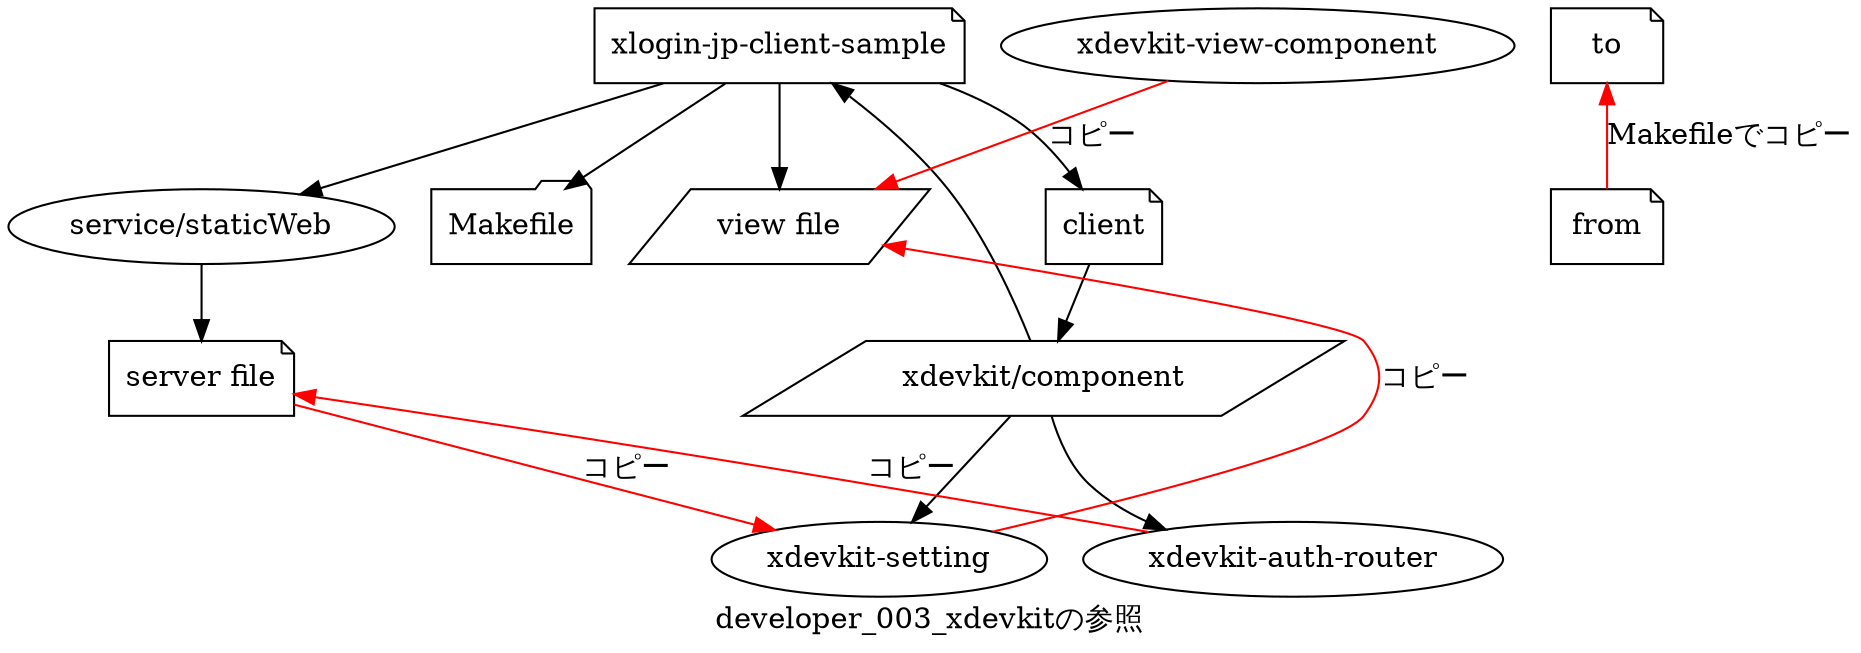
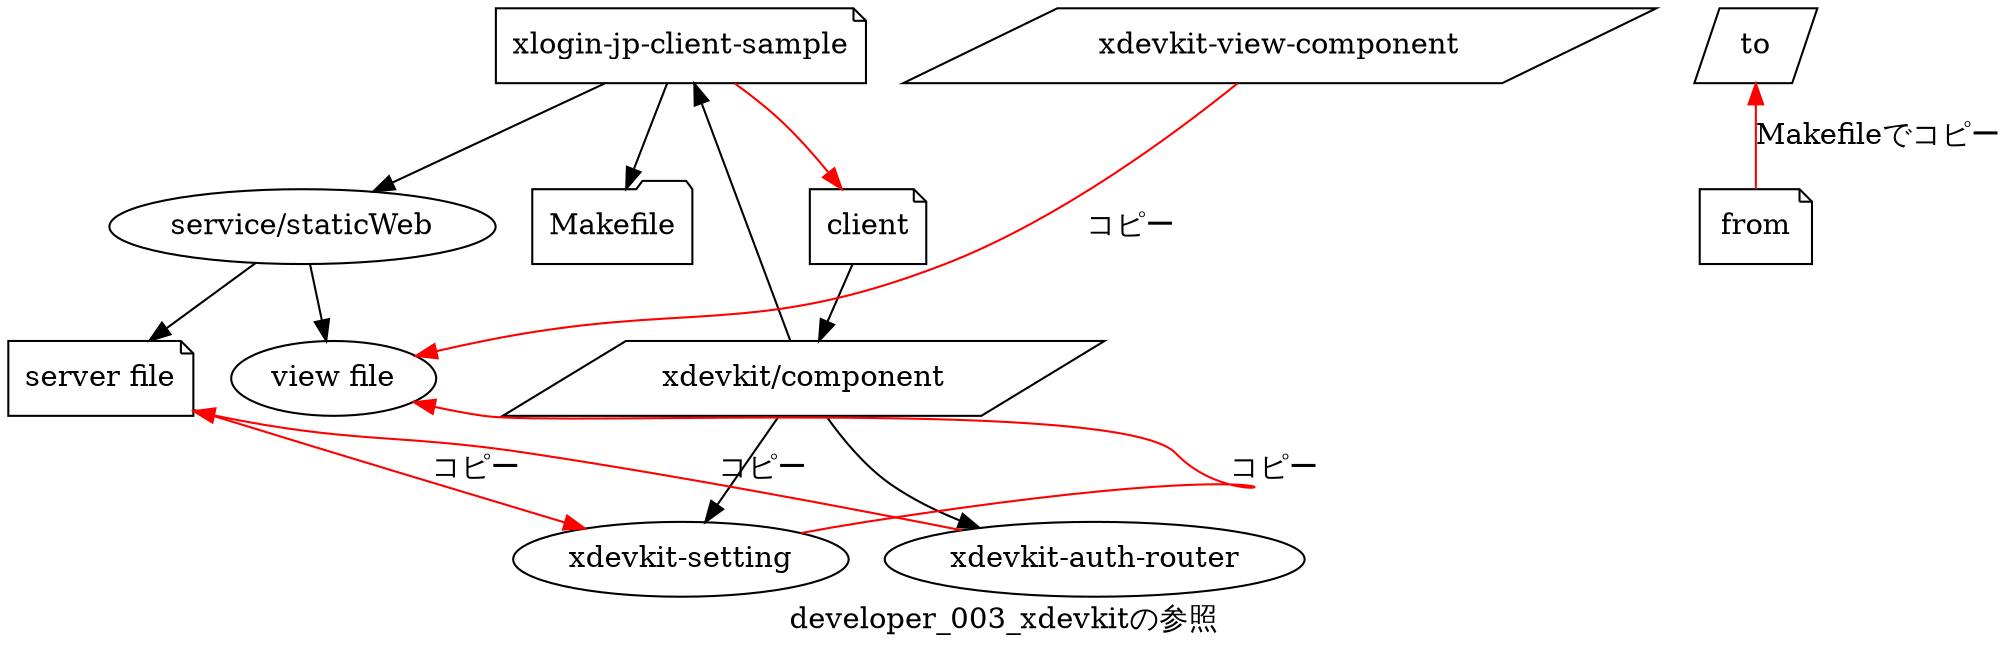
  digraph {
    fontname="DejaVu Serif"
    label="developer_003_xdevkitの参照"
    rankdir=TB
    node [fontname="DejaVu Serif" shape=ellipse]
    edge [fontname="DejaVu Serif"]
    n1 [label="xlogin-jp-client-sample" shape=note]
    n2 [label=client shape=note]
    n3 [label="service/staticWeb"]
    n4 [label=Makefile shape=folder]
    n5 [label="xdevkit/component" shape=parallelogram]
    n6 [label="server file" shape=note]
-   n7 [label="view file" shape=parallelogram]
+   n7 [label="view file"]
    n8 [label="xdevkit-auth-router"]
    n9 [label="xdevkit-setting"]
-   n10 [label="xdevkit-view-component"]
-   to [shape=note]
+   n10 [label="xdevkit-view-component" shape=parallelogram]
+   to [shape=parallelogram]
    from [shape=note]
-   n1 -> n2
+   n1 -> n2 [color=red]
    n1 -> n3
    n1 -> n4
    n2 -> n5
    n3 -> n6
-   n1 -> n7
+   n3 -> n7
    n5 -> n1
    n5 -> n8
    n5 -> n9
    n6 -> n9 [color=red constraint=false label="コピー"]
    n8 -> n6 [color=red constraint=false label="コピー"]
    n9 -> n7 [color=red constraint=false label="コピー"]
    n10 -> n7 [color=red constraint=false label="コピー"]
    to -> from [color=red dir=back label="Makefileでコピー" shape=record]
  }
